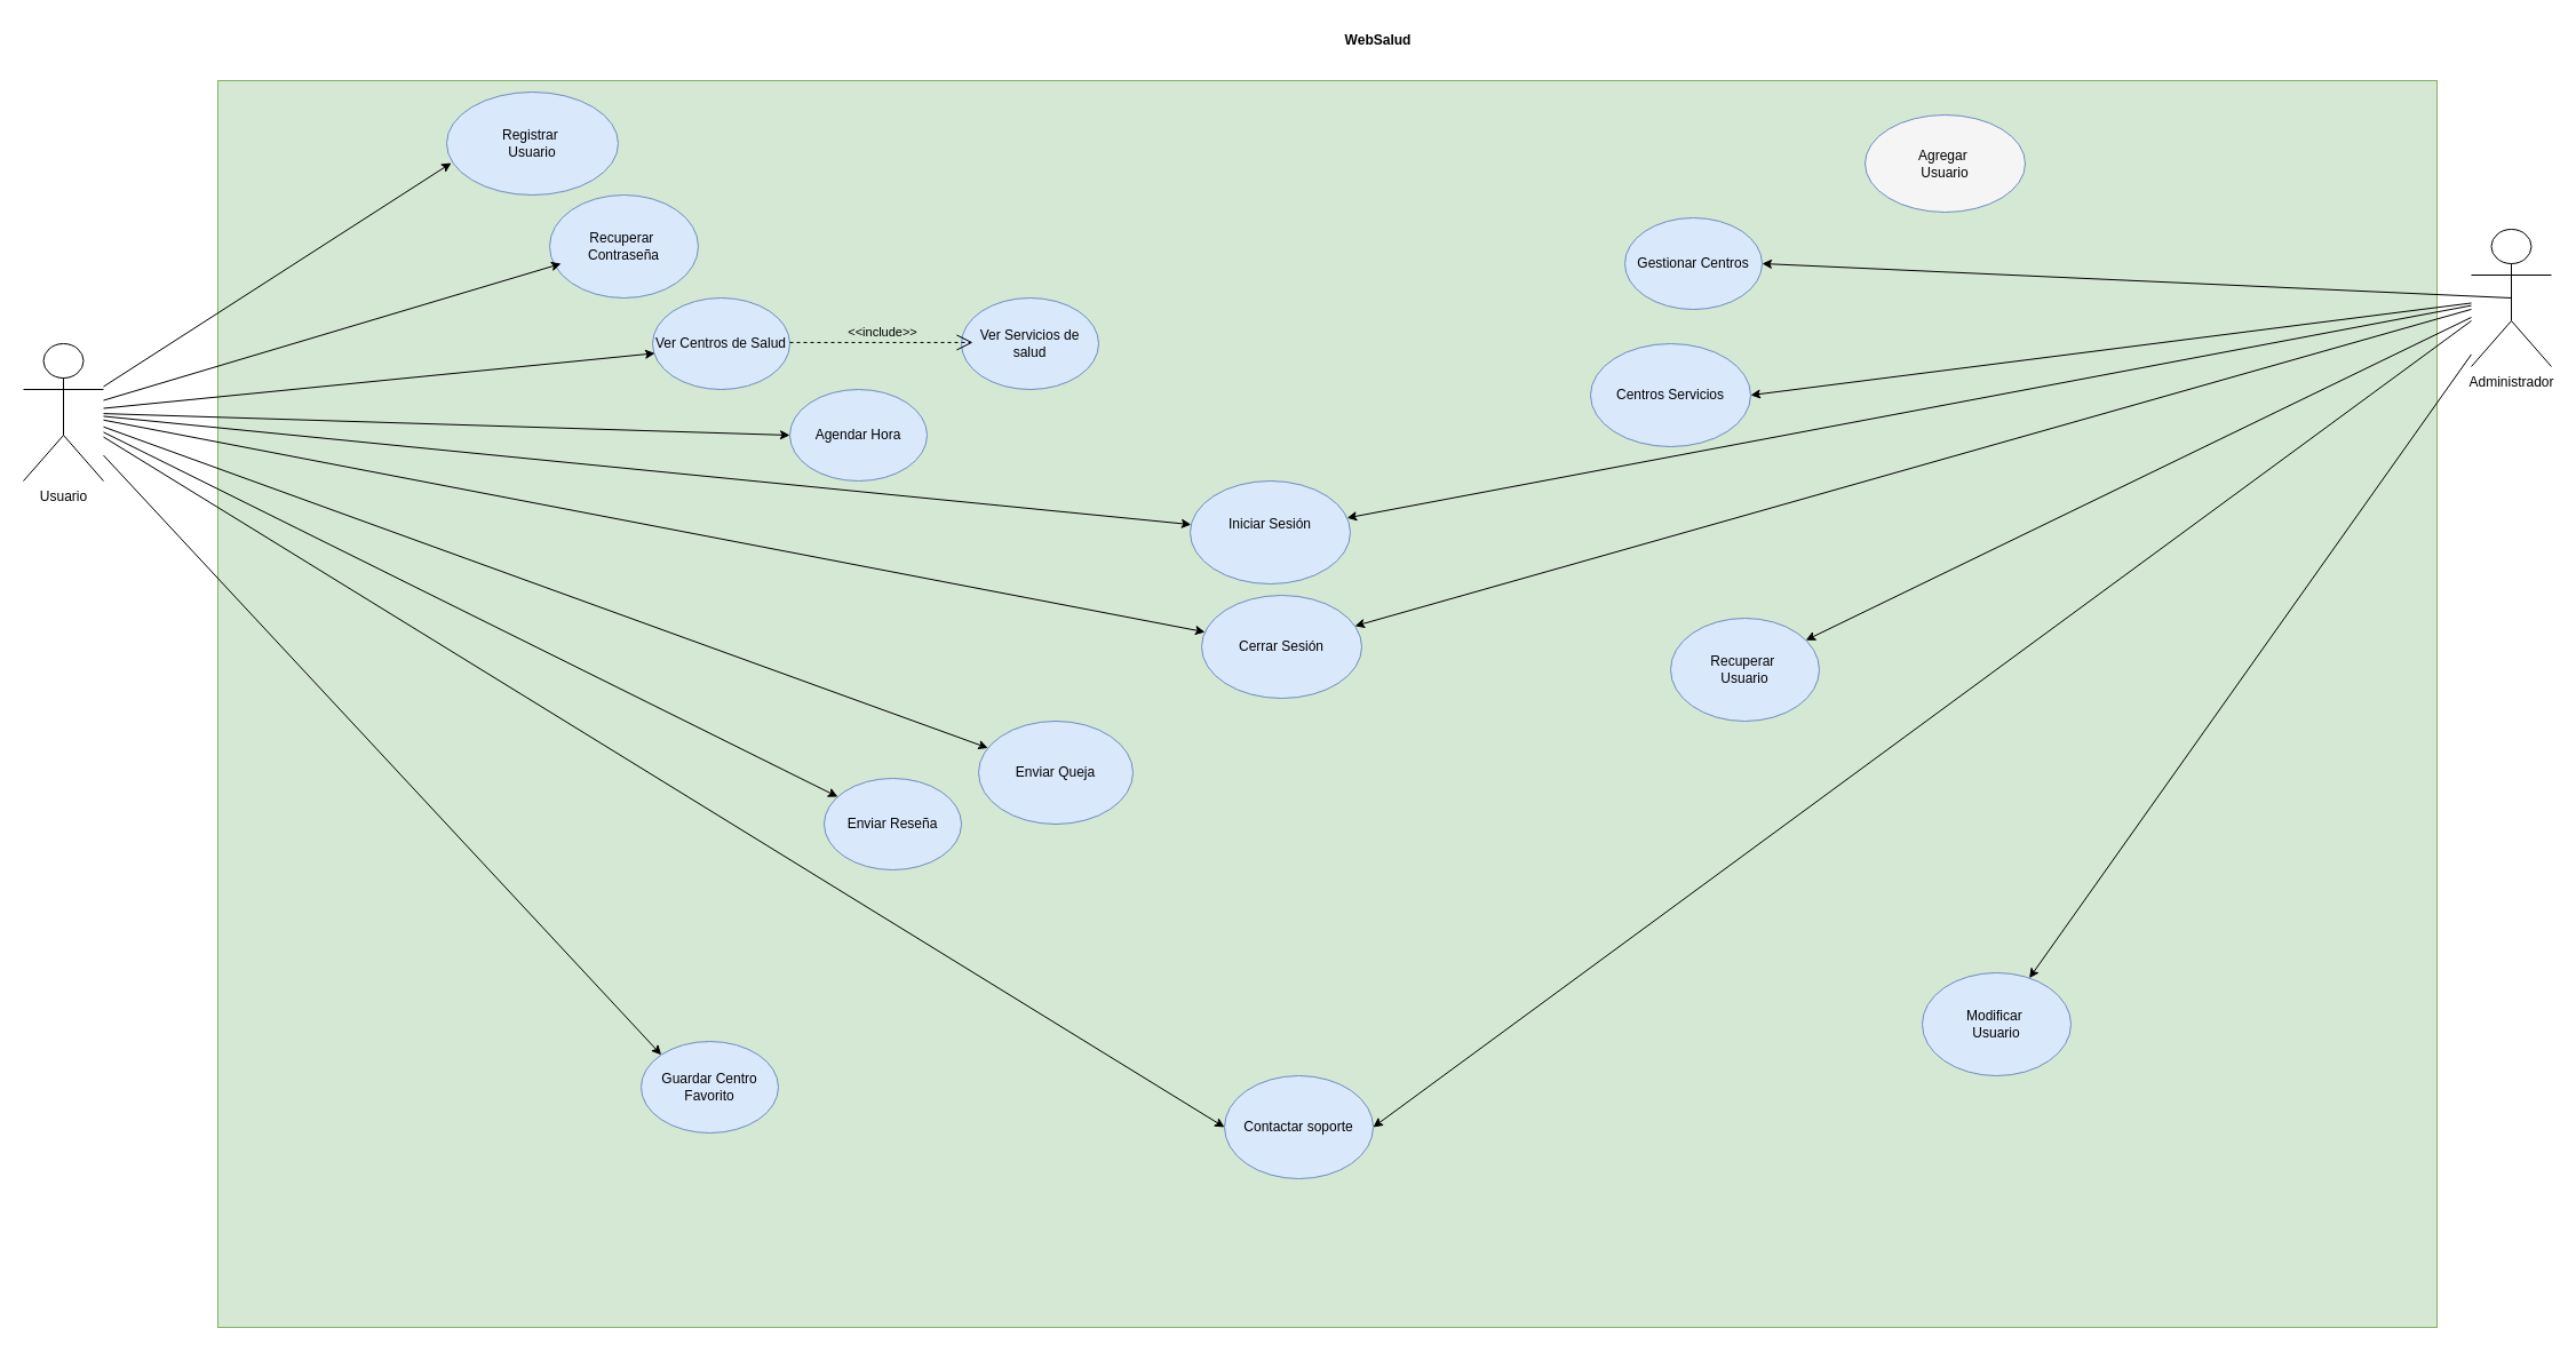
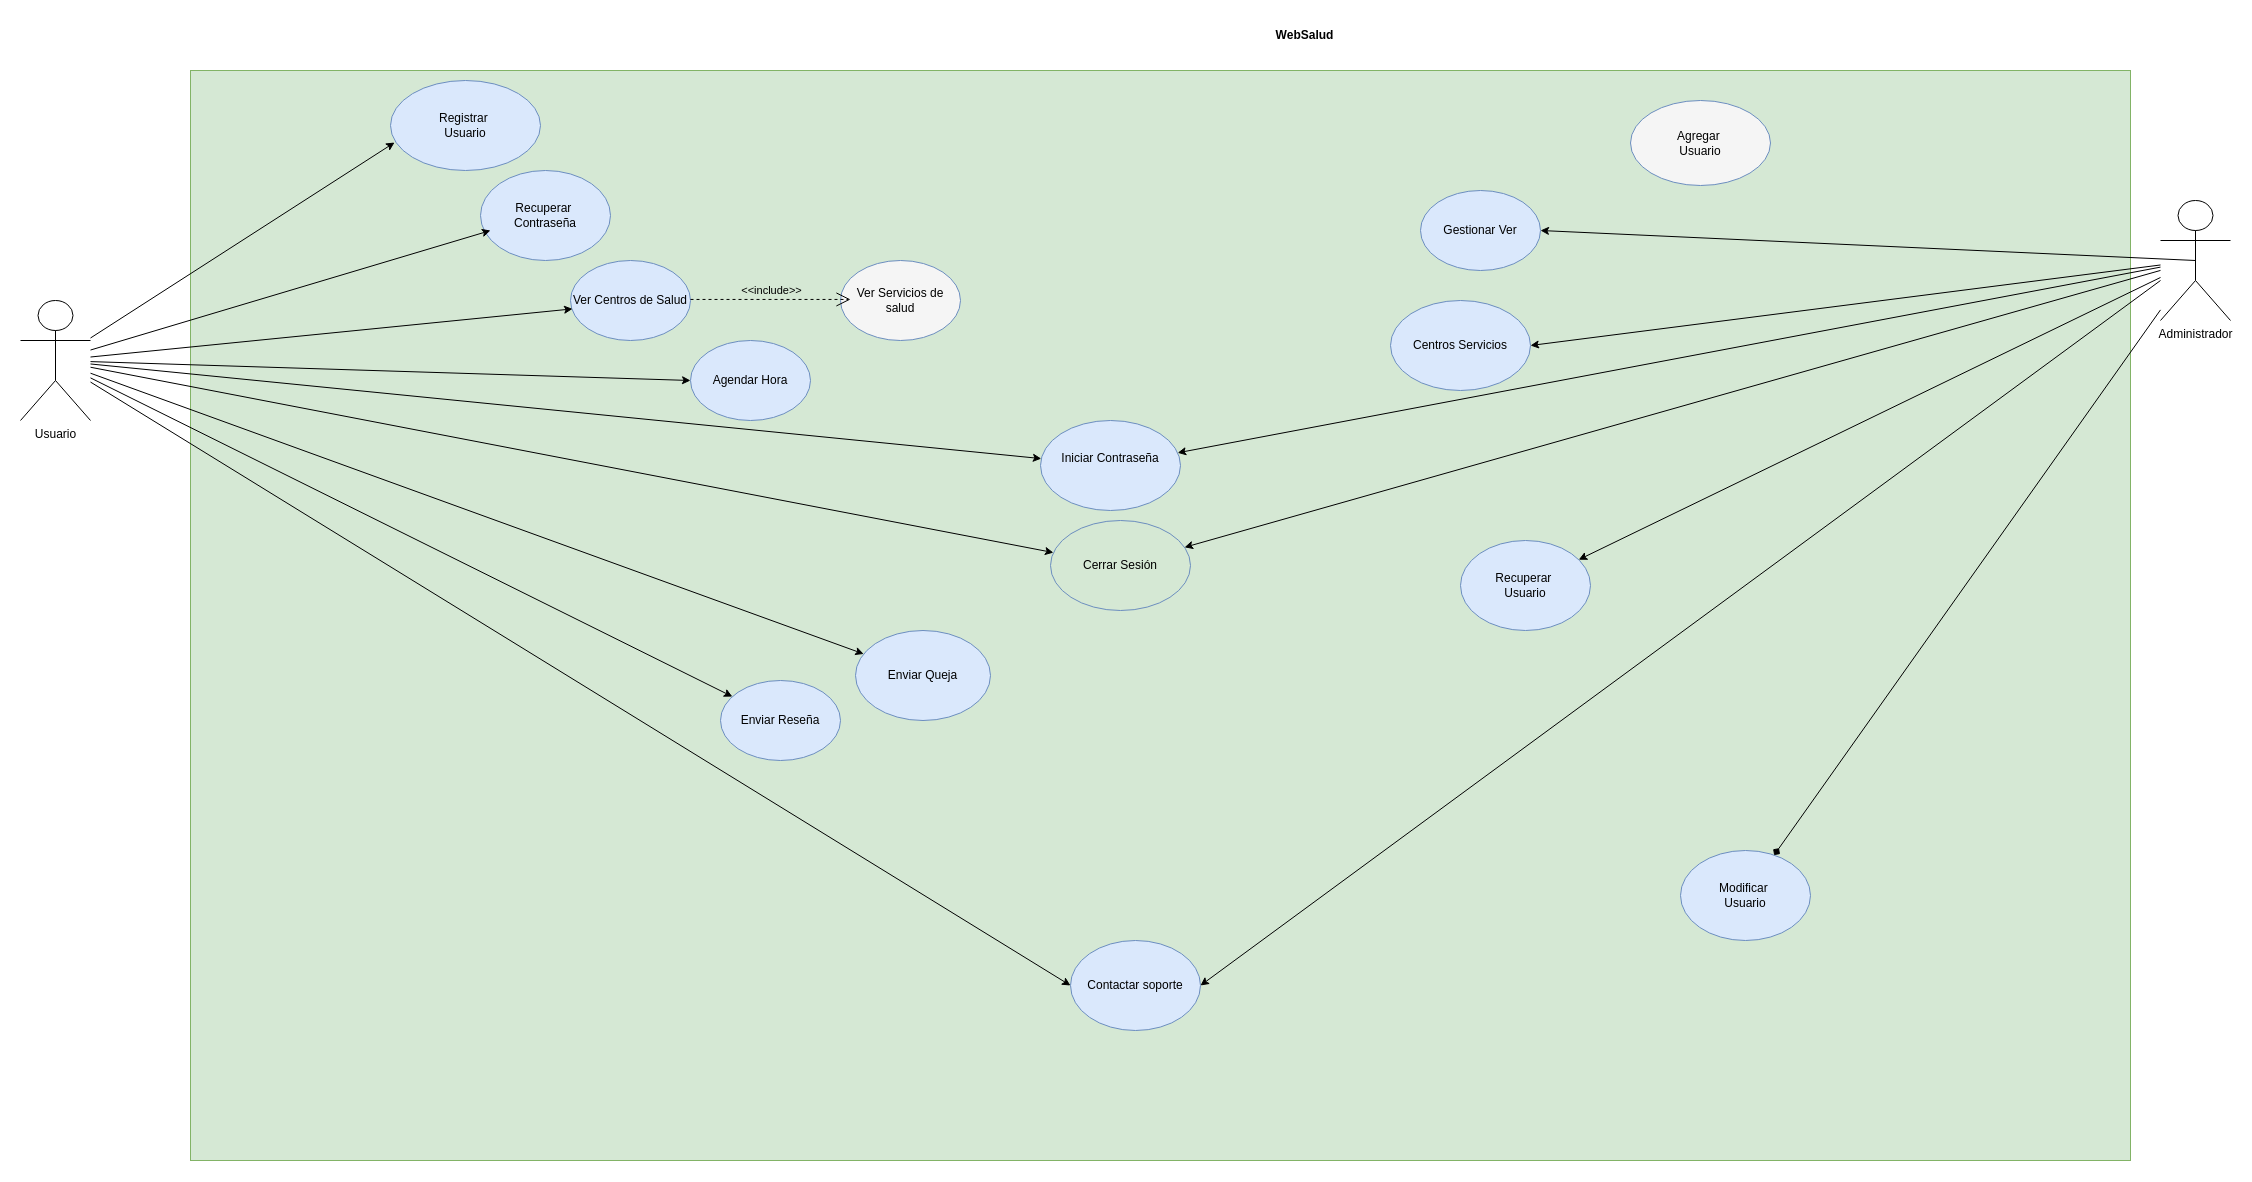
  <mxCell id="0" />
  <mxCell id="1" parent="0" />
  <mxCell id="2" value="Usuario&lt;div&gt;&lt;br&gt;&lt;/div&gt;" style="shape=umlActor;verticalLabelPosition=bottom;verticalAlign=top;html=1;outlineConnect=0;" vertex="1" parent="1"><mxGeometry x="20" y="300" width="70" height="120" as="geometry" /></mxCell>
  <mxCell id="3" value="Administrador" style="shape=umlActor;verticalLabelPosition=bottom;verticalAlign=top;html=1;outlineConnect=0;" vertex="1" parent="1"><mxGeometry x="2160" y="200" width="70" height="120" as="geometry" /></mxCell>
  <mxCell id="4" value="" style="rounded=0;whiteSpace=wrap;html=1;fillColor=#D5E8D4;strokeColor=#82b366;gradientColor=none;" vertex="1" parent="1"><mxGeometry x="190" y="70" width="1940" height="1090" as="geometry" /></mxCell>
- <mxCell id="5" value="&lt;b&gt;WebSalud&lt;/b&gt;" style="text;html=1;align=center;verticalAlign=middle;resizable=0;points=[];autosize=1;strokeColor=none;fillColor=none;" vertex="1" parent="1"><mxGeometry x="1164" y="20" width="80" height="30" as="geometry" /></mxCell>
+ <mxCell id="5" value="&lt;b&gt;WebSalud&lt;/b&gt;" style="text;html=1;align=center;verticalAlign=middle;resizable=0;points=[];autosize=1;strokeColor=none;fillColor=none;" vertex="1" parent="1"><mxGeometry x="1264" y="20" width="80" height="30" as="geometry" /></mxCell>
  <mxCell id="6" value="Contactar soporte" style="ellipse;whiteSpace=wrap;html=1;fillColor=#dae8fc;strokeColor=#6c8ebf;" vertex="1" parent="1"><mxGeometry x="1070" y="940" width="130" height="90" as="geometry" /></mxCell>
  <mxCell id="7" value="Enviar&amp;nbsp;&lt;span style=&quot;background-color: initial;&quot;&gt;Queja&lt;/span&gt;" style="ellipse;whiteSpace=wrap;html=1;fillColor=#dae8fc;strokeColor=#6c8ebf;" vertex="1" parent="1"><mxGeometry x="855" y="630" width="135" height="90" as="geometry" /></mxCell>
  <mxCell id="8" value="Registrar&amp;nbsp;&lt;div&gt;Usuario&lt;/div&gt;" style="ellipse;whiteSpace=wrap;html=1;fillColor=#dae8fc;strokeColor=#6c8ebf;" vertex="1" parent="1"><mxGeometry x="390" y="80" width="150" height="90" as="geometry" /></mxCell>
- <mxCell id="9" value="&#10;Iniciar Sesión&#10;&#10;" style="ellipse;whiteSpace=wrap;html=1;fillColor=#dae8fc;strokeColor=#6c8ebf;" vertex="1" parent="1"><mxGeometry x="1040" y="420" width="140" height="90" as="geometry" /></mxCell>
+ <mxCell id="9" value="&#10;Iniciar Contraseña&#10;&#10;" style="ellipse;whiteSpace=wrap;html=1;fillColor=#dae8fc;strokeColor=#6c8ebf;" vertex="1" parent="1"><mxGeometry x="1040" y="420" width="140" height="90" as="geometry" /></mxCell>
  <mxCell id="10" value="Recuperar&amp;nbsp;&lt;div&gt;Contraseña&lt;/div&gt;" style="ellipse;whiteSpace=wrap;html=1;fillColor=#dae8fc;strokeColor=#6c8ebf;" vertex="1" parent="1"><mxGeometry x="480" y="170" width="130" height="90" as="geometry" /></mxCell>
- <mxCell id="11" value="Cerrar Sesión" style="ellipse;whiteSpace=wrap;html=1;fillColor=#dae8fc;strokeColor=#6c8ebf;" vertex="1" parent="1"><mxGeometry x="1050" y="520" width="140" height="90" as="geometry" /></mxCell>
+ <mxCell id="11" value="Cerrar Sesión" style="ellipse;whiteSpace=wrap;html=1;fillColor=#d5e8d4;strokeColor=#6c8ebf;" vertex="1" parent="1"><mxGeometry x="1050" y="520" width="140" height="90" as="geometry" /></mxCell>
  <mxCell id="12" value="" style="endArrow=classic;html=1;rounded=0;entryX=0.027;entryY=0.689;entryDx=0;entryDy=0;entryPerimeter=0;" edge="1" parent="1" source="2" target="8"><mxGeometry width="50" height="50" relative="1" as="geometry"><mxPoint x="960" y="330" as="sourcePoint" /><mxPoint x="1270" y="370" as="targetPoint" /><Array as="points" /></mxGeometry></mxCell>
  <mxCell id="13" value="" style="edgeStyle=none;orthogonalLoop=1;jettySize=auto;html=1;rounded=0;" edge="1" parent="1" source="2" target="9"><mxGeometry width="100" relative="1" as="geometry"><mxPoint x="960" y="340" as="sourcePoint" /><mxPoint x="1060" y="340" as="targetPoint" /><Array as="points" /></mxGeometry></mxCell>
  <mxCell id="14" value="" style="edgeStyle=none;orthogonalLoop=1;jettySize=auto;html=1;rounded=0;" edge="1" parent="1" source="3" target="9"><mxGeometry width="100" relative="1" as="geometry"><mxPoint x="1570" y="332.11" as="sourcePoint" /><mxPoint x="1382.94" y="327.89" as="targetPoint" /><Array as="points" /></mxGeometry></mxCell>
  <mxCell id="15" value="" style="edgeStyle=none;orthogonalLoop=1;jettySize=auto;html=1;rounded=0;entryX=0.077;entryY=0.667;entryDx=0;entryDy=0;entryPerimeter=0;" edge="1" parent="1" source="2" target="10"><mxGeometry width="100" relative="1" as="geometry"><mxPoint x="950" y="310" as="sourcePoint" /><mxPoint x="1050" y="310" as="targetPoint" /><Array as="points" /></mxGeometry></mxCell>
  <mxCell id="16" value="" style="edgeStyle=none;orthogonalLoop=1;jettySize=auto;html=1;rounded=0;" edge="1" parent="1" source="2" target="7"><mxGeometry width="100" relative="1" as="geometry"><mxPoint x="940" y="340" as="sourcePoint" /><mxPoint x="1200" y="415" as="targetPoint" /><Array as="points" /></mxGeometry></mxCell>
  <mxCell id="17" value="" style="edgeStyle=none;orthogonalLoop=1;jettySize=auto;html=1;rounded=0;" edge="1" parent="1" source="2" target="11"><mxGeometry width="100" relative="1" as="geometry"><mxPoint x="950" y="389" as="sourcePoint" /><mxPoint x="1050" y="389" as="targetPoint" /><Array as="points" /></mxGeometry></mxCell>
  <mxCell id="18" value="Agregar&amp;nbsp;&lt;div&gt;Usuario&lt;/div&gt;" style="ellipse;whiteSpace=wrap;html=1;fillColor=#f5f5f5;strokeColor=#6c8ebf;" vertex="1" parent="1"><mxGeometry x="1630" y="100" width="140" height="85" as="geometry" /></mxCell>
  <mxCell id="19" value="Modificar&amp;nbsp;&lt;div&gt;Usuario&lt;/div&gt;" style="ellipse;whiteSpace=wrap;html=1;fillColor=#dae8fc;strokeColor=#6c8ebf;" vertex="1" parent="1"><mxGeometry x="1680" y="850" width="130" height="90" as="geometry" /></mxCell>
  <mxCell id="20" value="Recuperar&amp;nbsp;&lt;div&gt;Usuario&lt;/div&gt;" style="ellipse;whiteSpace=wrap;html=1;fillColor=#dae8fc;strokeColor=#6c8ebf;" vertex="1" parent="1"><mxGeometry x="1460" y="540" width="130" height="90" as="geometry" /></mxCell>
- <mxCell id="21" value="" style="edgeStyle=none;orthogonalLoop=1;jettySize=auto;html=1;rounded=0;" edge="1" parent="1" source="3" target="19"><mxGeometry width="100" relative="1" as="geometry"><mxPoint x="1750" y="360" as="sourcePoint" /><mxPoint x="1850" y="360" as="targetPoint" /><Array as="points" /></mxGeometry></mxCell>
+ <mxCell id="21" value="" style="edgeStyle=none;orthogonalLoop=1;jettySize=auto;html=1;rounded=0;endArrow=diamond;" edge="1" parent="1" source="3" target="19"><mxGeometry width="100" relative="1" as="geometry"><mxPoint x="1750" y="360" as="sourcePoint" /><mxPoint x="1850" y="360" as="targetPoint" /><Array as="points" /></mxGeometry></mxCell>
  <mxCell id="22" value="" style="edgeStyle=none;orthogonalLoop=1;jettySize=auto;html=1;rounded=0;" edge="1" parent="1" source="3" target="20"><mxGeometry width="100" relative="1" as="geometry"><mxPoint x="1730" y="350" as="sourcePoint" /><mxPoint x="1830" y="350" as="targetPoint" /><Array as="points" /></mxGeometry></mxCell>
  <mxCell id="23" value="Ver Centros de Salud" style="ellipse;whiteSpace=wrap;html=1;fillColor=#dae8fc;strokeColor=#6c8ebf;" vertex="1" parent="1"><mxGeometry x="570" y="260" width="120" height="80" as="geometry" /></mxCell>
- <mxCell id="24" value="Guardar Centro Favorito" style="ellipse;whiteSpace=wrap;html=1;fillColor=#dae8fc;strokeColor=#6c8ebf;" vertex="1" parent="1"><mxGeometry x="560" y="910" width="120" height="80" as="geometry" /></mxCell>
  <mxCell id="25" value="Agendar Hora" style="ellipse;whiteSpace=wrap;html=1;fillColor=#dae8fc;strokeColor=#6c8ebf;" vertex="1" parent="1"><mxGeometry x="690" y="340" width="120" height="80" as="geometry" /></mxCell>
  <mxCell id="26" value="Enviar Reseña" style="ellipse;whiteSpace=wrap;html=1;fillColor=#dae8fc;strokeColor=#6c8ebf;" vertex="1" parent="1"><mxGeometry x="720" y="680" width="120" height="80" as="geometry" /></mxCell>
- <mxCell id="27" value="Gestionar Centros" style="ellipse;whiteSpace=wrap;html=1;fillColor=#dae8fc;strokeColor=#6c8ebf;" vertex="1" parent="1"><mxGeometry x="1420" y="190" width="120" height="80" as="geometry" /></mxCell>
+ <mxCell id="27" value="Gestionar Ver" style="ellipse;whiteSpace=wrap;html=1;fillColor=#dae8fc;strokeColor=#6c8ebf;" vertex="1" parent="1"><mxGeometry x="1420" y="190" width="120" height="80" as="geometry" /></mxCell>
  <mxCell id="28" value="" style="endArrow=classic;html=1;rounded=0;entryX=0.017;entryY=0.605;entryDx=0;entryDy=0;entryPerimeter=0;" edge="1" parent="1" source="2" target="23"><mxGeometry width="50" height="50" relative="1" as="geometry"><mxPoint x="510" y="350" as="sourcePoint" /><mxPoint x="560" y="300" as="targetPoint" /></mxGeometry></mxCell>
  <mxCell id="29" value="" style="endArrow=classic;html=1;rounded=0;entryX=0;entryY=0.5;entryDx=0;entryDy=0;" edge="1" parent="1" source="2" target="25"><mxGeometry width="50" height="50" relative="1" as="geometry"><mxPoint x="510" y="350" as="sourcePoint" /><mxPoint x="560" y="300" as="targetPoint" /></mxGeometry></mxCell>
  <mxCell id="30" value="" style="endArrow=classic;html=1;rounded=0;" edge="1" parent="1" source="2" target="26"><mxGeometry width="50" height="50" relative="1" as="geometry"><mxPoint x="100" y="400" as="sourcePoint" /><mxPoint x="460" y="590" as="targetPoint" /></mxGeometry></mxCell>
- <mxCell id="31" value="" style="endArrow=classic;html=1;rounded=0;entryX=0;entryY=0;entryDx=0;entryDy=0;" edge="1" parent="1" source="2" target="24"><mxGeometry width="50" height="50" relative="1" as="geometry"><mxPoint x="410" y="640" as="sourcePoint" /><mxPoint x="460" y="590" as="targetPoint" /></mxGeometry></mxCell>
  <mxCell id="32" value="" style="endArrow=classic;html=1;rounded=0;entryX=0;entryY=0.5;entryDx=0;entryDy=0;" edge="1" parent="1" source="2" target="6"><mxGeometry width="50" height="50" relative="1" as="geometry"><mxPoint x="1050" y="850" as="sourcePoint" /><mxPoint x="1100" y="800" as="targetPoint" /></mxGeometry></mxCell>
  <mxCell id="33" value="" style="endArrow=classic;html=1;rounded=0;entryX=1;entryY=0.5;entryDx=0;entryDy=0;" edge="1" parent="1" target="6"><mxGeometry width="50" height="50" relative="1" as="geometry"><mxPoint x="2160" y="280" as="sourcePoint" /><mxPoint x="1100" y="800" as="targetPoint" /></mxGeometry></mxCell>
  <mxCell id="34" value="" style="endArrow=classic;html=1;rounded=0;exitX=0.5;exitY=0.5;exitDx=0;exitDy=0;exitPerimeter=0;entryX=1;entryY=0.5;entryDx=0;entryDy=0;" edge="1" parent="1" source="3" target="27"><mxGeometry width="50" height="50" relative="1" as="geometry"><mxPoint x="1150" y="500" as="sourcePoint" /><mxPoint x="1200" y="450" as="targetPoint" /></mxGeometry></mxCell>
  <mxCell id="35" value="Centros Servicios" style="ellipse;whiteSpace=wrap;html=1;fillColor=#dae8fc;strokeColor=#6c8ebf;" vertex="1" parent="1"><mxGeometry x="1390" y="300" width="140" height="90" as="geometry" /></mxCell>
  <mxCell id="36" value="" style="endArrow=classic;html=1;rounded=0;entryX=1;entryY=0.5;entryDx=0;entryDy=0;" edge="1" parent="1" source="3" target="35"><mxGeometry width="50" height="50" relative="1" as="geometry"><mxPoint x="2205" y="370" as="sourcePoint" /><mxPoint x="1550" y="270" as="targetPoint" /></mxGeometry></mxCell>
  <mxCell id="37" value="" style="edgeStyle=none;orthogonalLoop=1;jettySize=auto;html=1;rounded=0;" edge="1" parent="1" source="3" target="11"><mxGeometry width="100" relative="1" as="geometry"><mxPoint x="2162" y="370" as="sourcePoint" /><mxPoint x="1180" y="510" as="targetPoint" /><Array as="points" /></mxGeometry></mxCell>
- <mxCell id="38" value="Ver Servicios de salud" style="ellipse;whiteSpace=wrap;html=1;fillColor=#dae8fc;strokeColor=#6c8ebf;" vertex="1" parent="1"><mxGeometry x="840" y="260" width="120" height="80" as="geometry" /></mxCell>
+ <mxCell id="38" value="Ver Servicios de salud" style="ellipse;whiteSpace=wrap;html=1;fillColor=#f5f5f5;strokeColor=#6c8ebf;" vertex="1" parent="1"><mxGeometry x="840" y="260" width="120" height="80" as="geometry" /></mxCell>
  <mxCell id="39" value="" style="endArrow=open;endSize=12;dashed=1;html=1;rounded=0;" edge="1" parent="1"><mxGeometry width="160" relative="1" as="geometry"><mxPoint x="690" y="298.95" as="sourcePoint" /><mxPoint x="850" y="298.95" as="targetPoint" /></mxGeometry></mxCell>
  <mxCell id="40" value="&amp;lt;&amp;lt;include&amp;gt;&amp;gt;" style="edgeLabel;html=1;align=center;verticalAlign=middle;resizable=0;points=[];labelBackgroundColor=#D5E8D4;" connectable="0" vertex="1" parent="39"><mxGeometry x="-0.19" relative="1" as="geometry"><mxPoint x="15" y="-9" as="offset" /></mxGeometry></mxCell>
